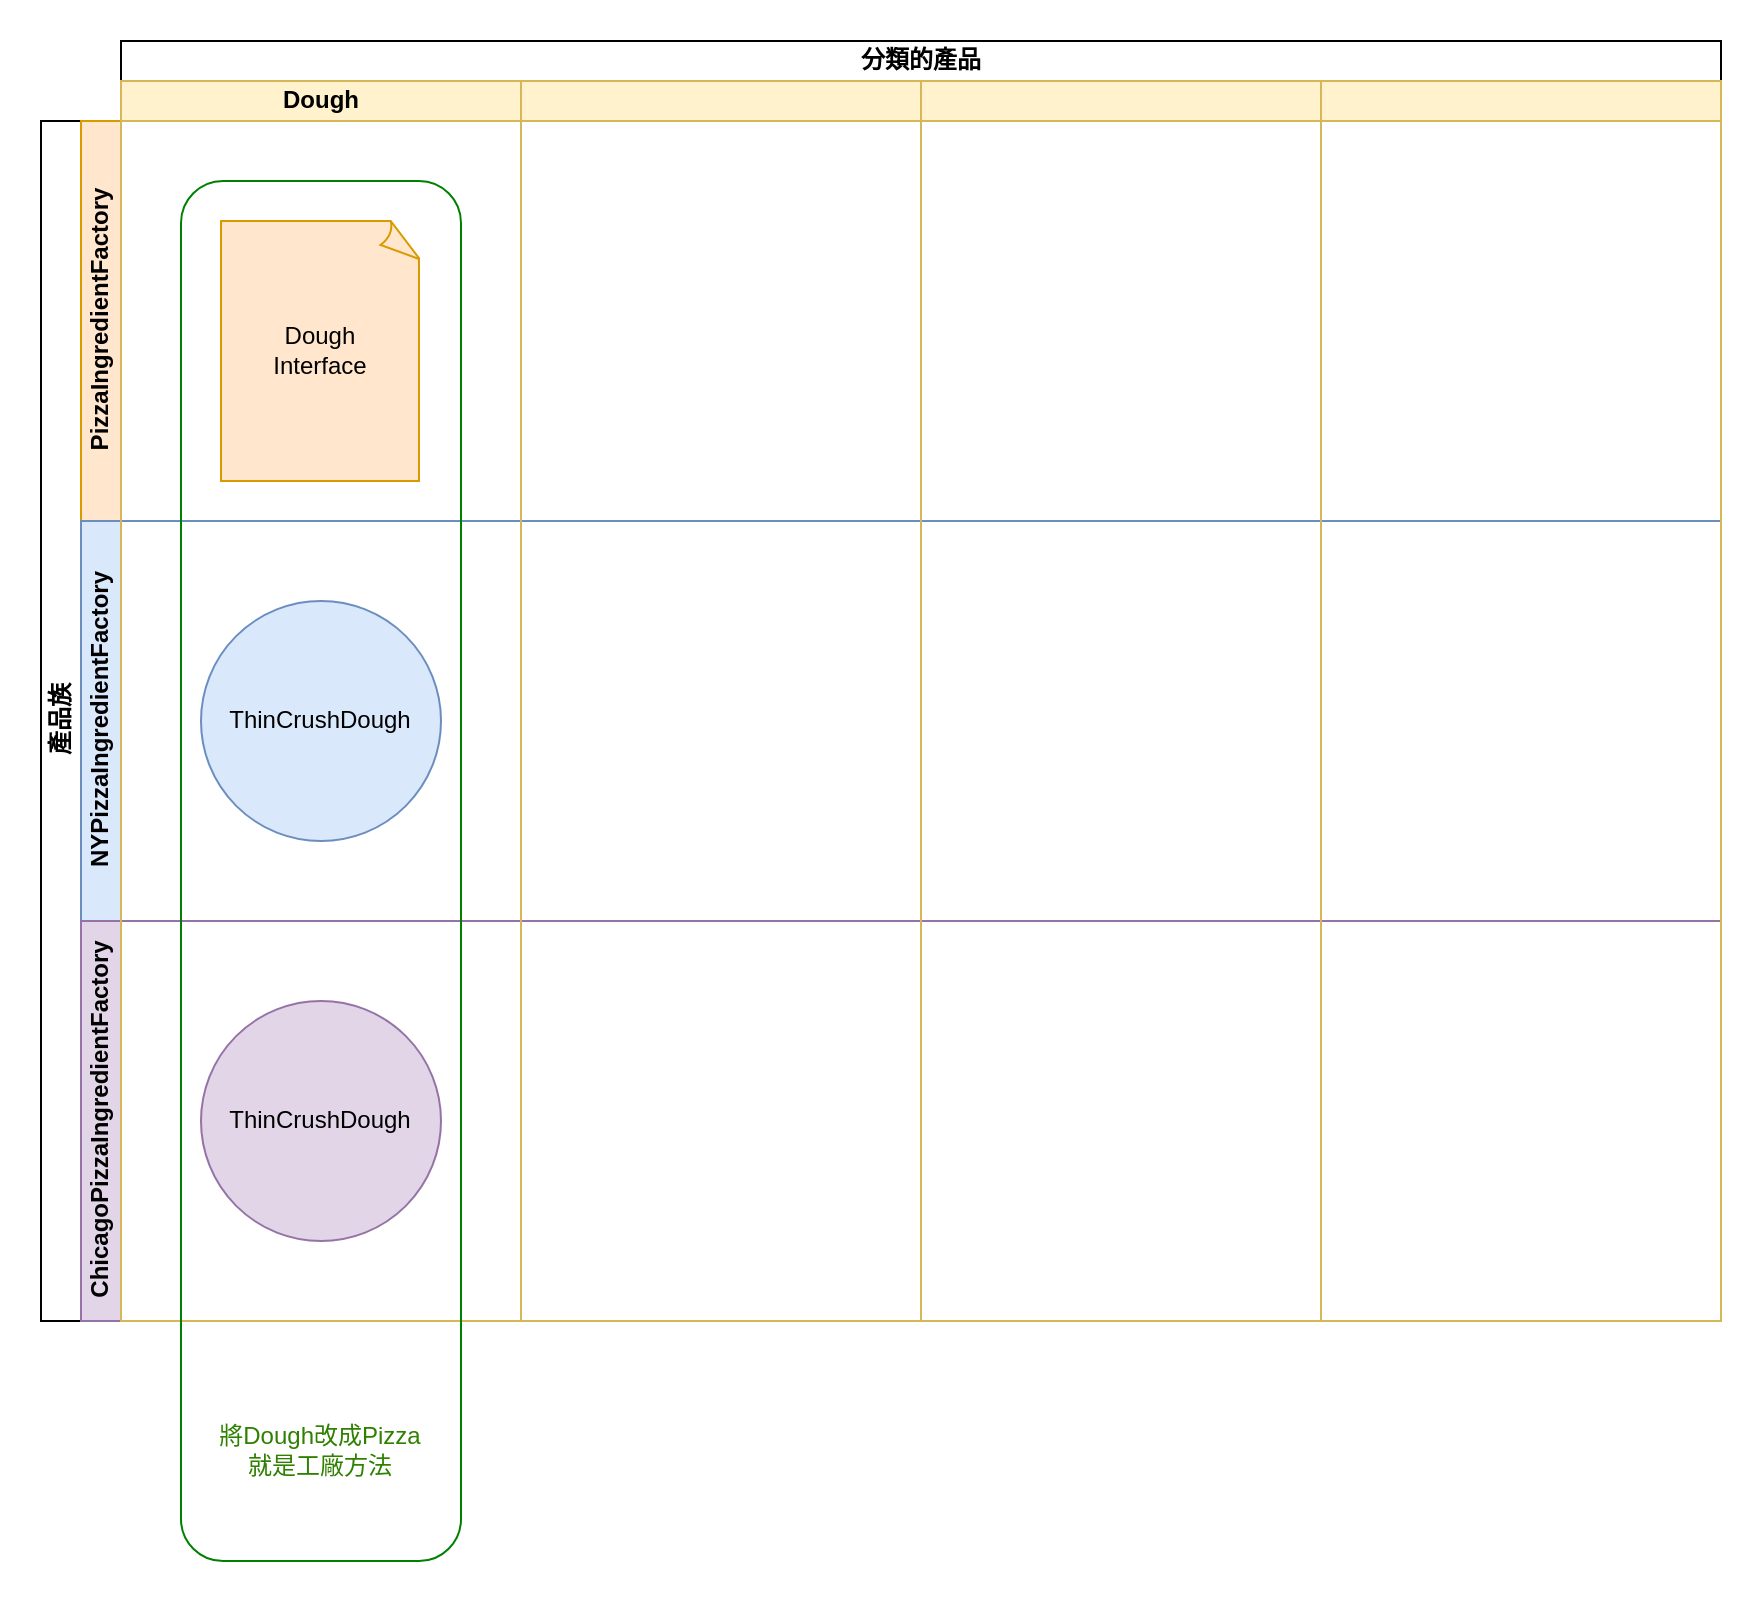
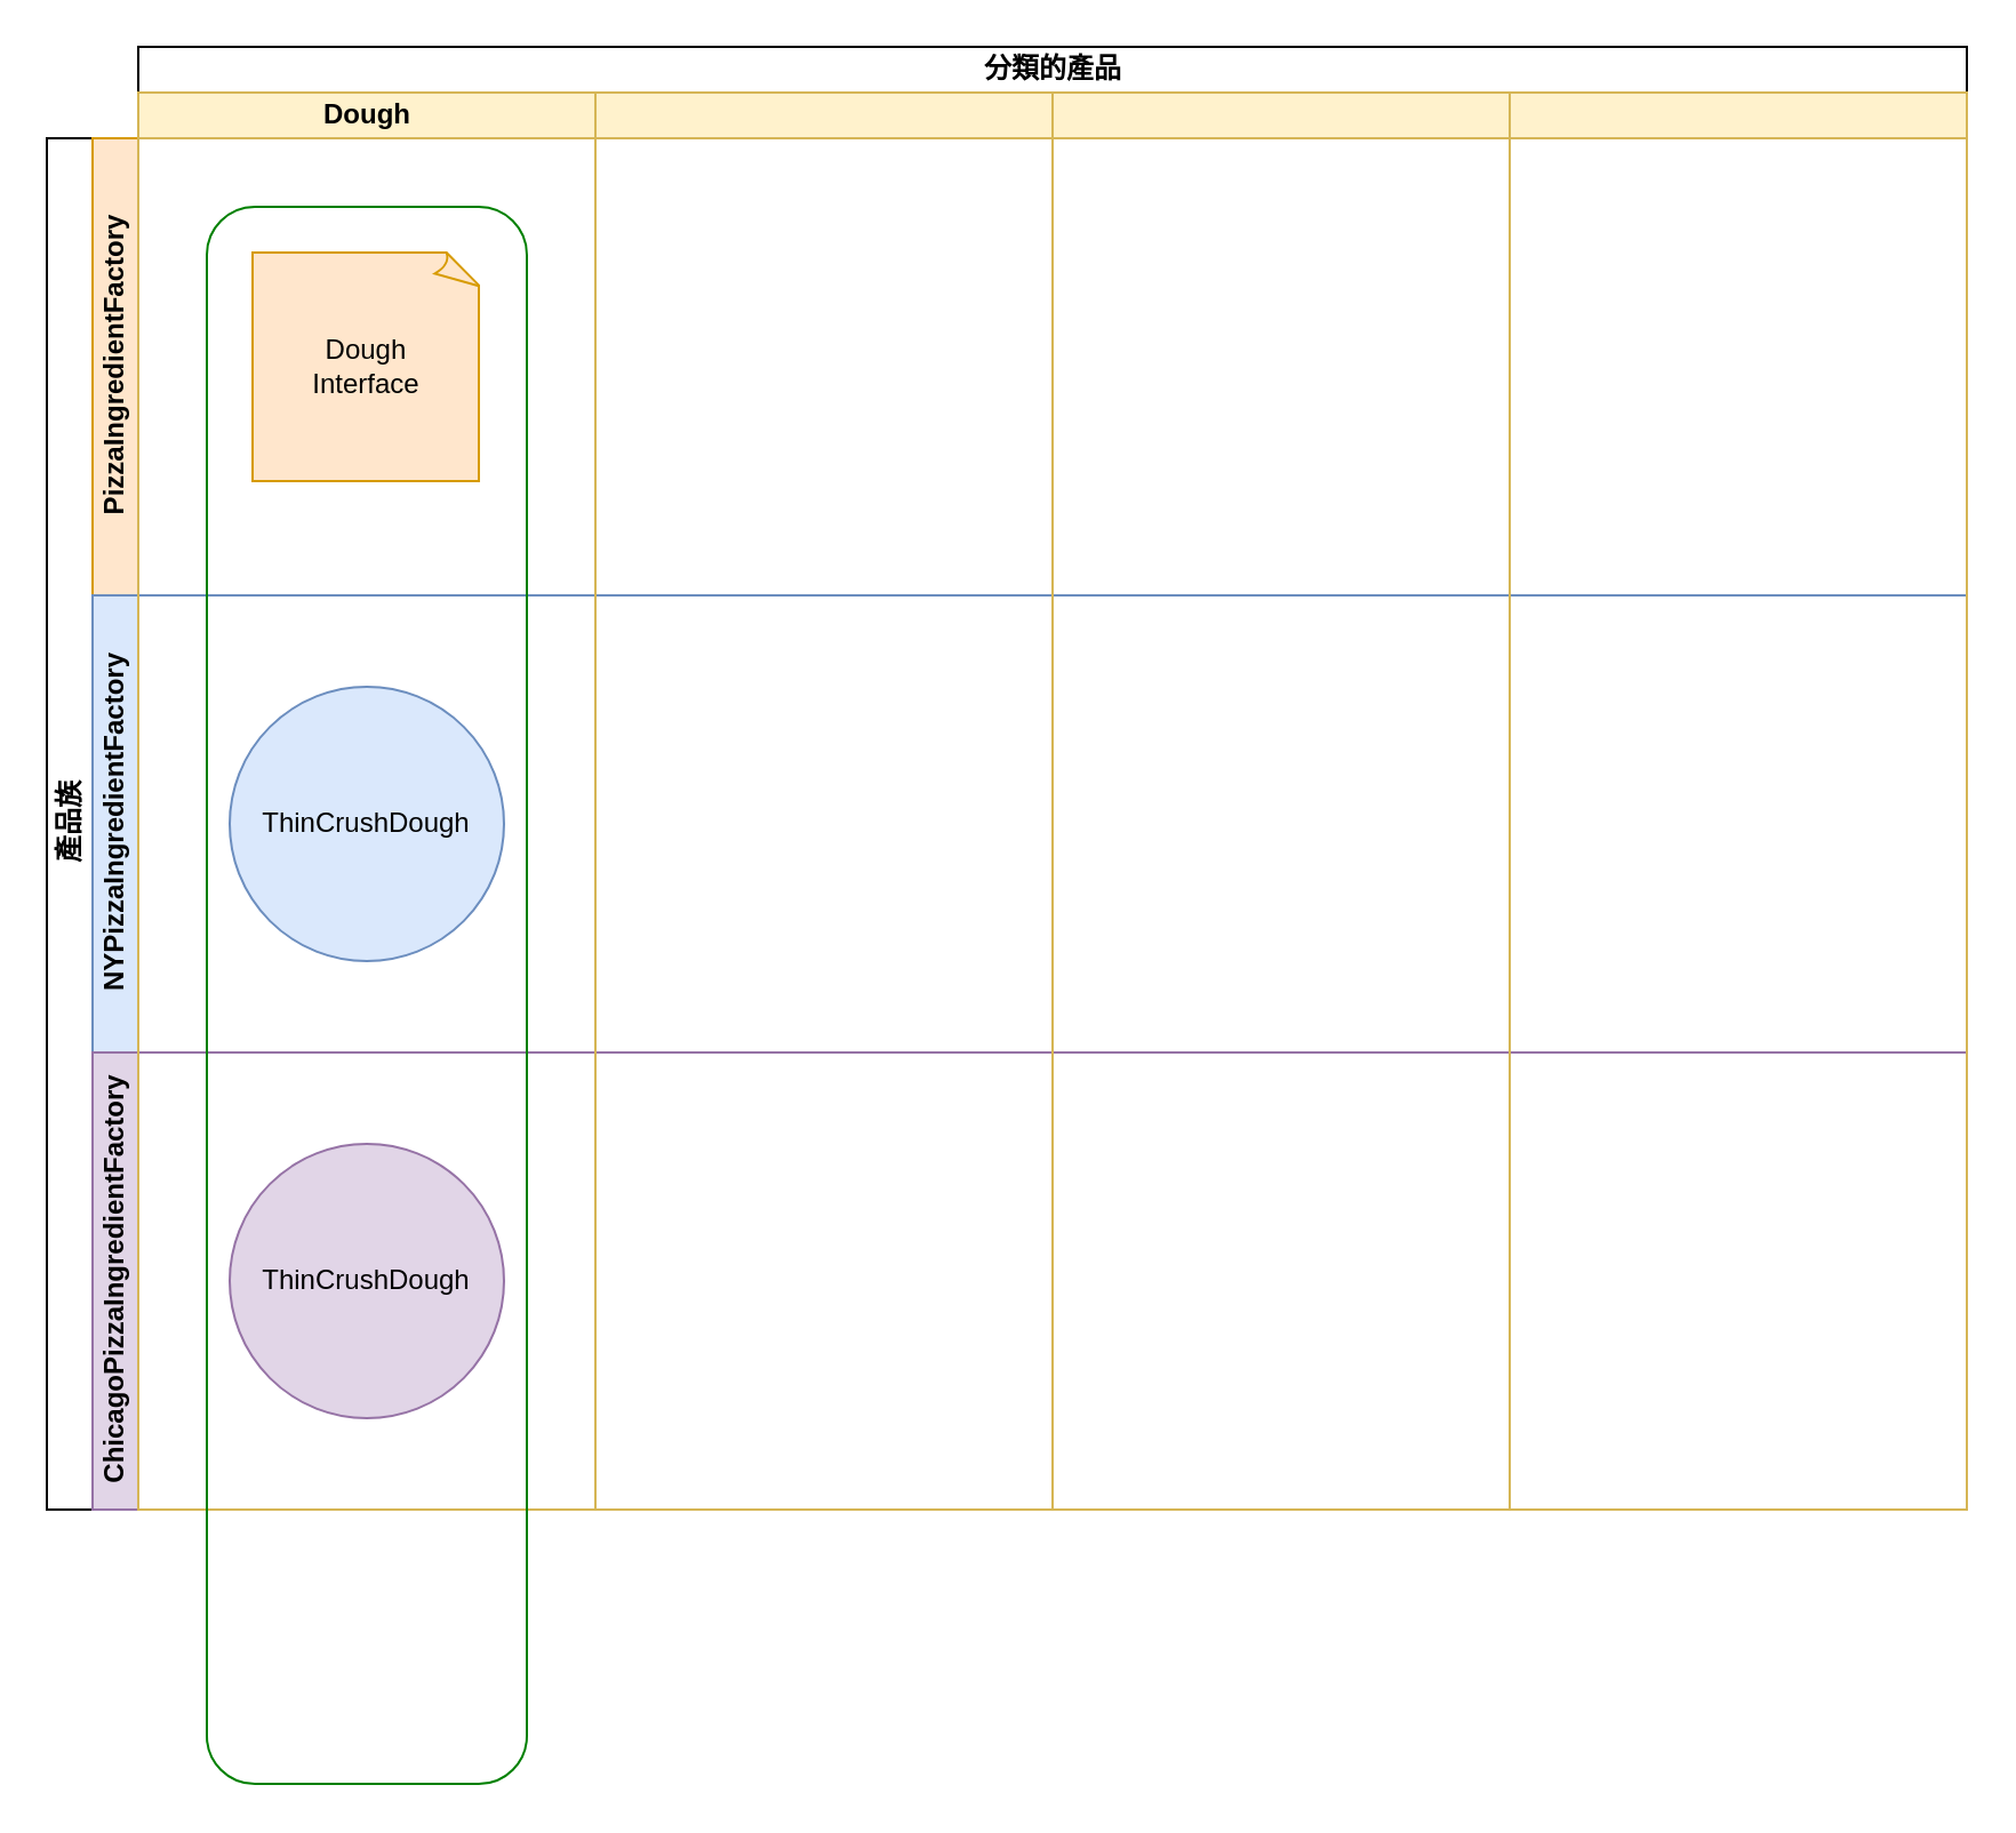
  <mxCell id="0" />
  <mxCell id="1" parent="0" />
  <mxCell id="2" value="產品族" style="swimlane;html=1;childLayout=stackLayout;resizeParent=1;resizeParentMax=0;horizontal=0;startSize=20;horizontalStack=0;" parent="1" vertex="1"><mxGeometry x="20" y="60" width="840" height="600" as="geometry" /></mxCell>
  <mxCell id="3" value="PizzaIngredientFactory" style="swimlane;html=1;startSize=20;horizontal=0;fillColor=#ffe6cc;strokeColor=#d79b00;" parent="2" vertex="1"><mxGeometry x="20" width="820" height="200" as="geometry" /></mxCell>
  <mxCell id="4" value="NYPizzaIngredientFactory" style="swimlane;html=1;startSize=20;horizontal=0;fillColor=#dae8fc;strokeColor=#6c8ebf;" vertex="1" parent="2"><mxGeometry x="20" y="200" width="820" height="200" as="geometry" /></mxCell>
  <mxCell id="5" value="ChicagoPizzaIngredientFactory" style="swimlane;html=1;startSize=20;horizontal=0;fillColor=#e1d5e7;strokeColor=#9673a6;" parent="2" vertex="1"><mxGeometry x="20" y="400" width="820" height="200" as="geometry" /></mxCell>
  <mxCell id="6" value="分類的產品" style="swimlane;childLayout=stackLayout;resizeParent=1;resizeParentMax=0;startSize=20;html=1;" vertex="1" parent="1"><mxGeometry x="60" y="20" width="800" height="640" as="geometry" /></mxCell>
  <mxCell id="7" value="Dough" style="swimlane;startSize=20;html=1;fillColor=#fff2cc;strokeColor=#d6b656;" vertex="1" parent="6"><mxGeometry y="20" width="200" height="620" as="geometry" /></mxCell>
- <mxCell id="8" value="Dough&lt;br&gt;Interface" style="whiteSpace=wrap;html=1;shape=mxgraph.basic.document;fillColor=#ffe6cc;strokeColor=#d79b00;" vertex="1" parent="7"><mxGeometry x="50" y="70" width="100" height="130" as="geometry" /></mxCell>
+ <mxCell id="8" value="Dough&lt;br&gt;Interface" style="whiteSpace=wrap;html=1;shape=mxgraph.basic.document;fillColor=#ffe6cc;strokeColor=#d79b00;" vertex="1" parent="7"><mxGeometry x="50" y="70" width="100" height="100" as="geometry" /></mxCell>
  <mxCell id="9" value="ThinCrushDough" style="ellipse;whiteSpace=wrap;html=1;aspect=fixed;fillColor=#dae8fc;strokeColor=#6c8ebf;" vertex="1" parent="7"><mxGeometry x="40" y="260" width="120" height="120" as="geometry" /></mxCell>
  <mxCell id="10" value="" style="swimlane;startSize=20;html=1;fillColor=#fff2cc;strokeColor=#d6b656;" vertex="1" parent="6"><mxGeometry x="200" y="20" width="200" height="620" as="geometry" /></mxCell>
  <mxCell id="11" value="" style="swimlane;startSize=20;html=1;fillColor=#fff2cc;strokeColor=#d6b656;" vertex="1" parent="6"><mxGeometry x="400" y="20" width="200" height="620" as="geometry" /></mxCell>
  <mxCell id="12" value="" style="swimlane;startSize=20;html=1;fillColor=#fff2cc;strokeColor=#d6b656;" vertex="1" parent="6"><mxGeometry x="600" y="20" width="200" height="620" as="geometry" /></mxCell>
  <mxCell id="13" value="ThinCrushDough" style="ellipse;whiteSpace=wrap;html=1;aspect=fixed;fillColor=#e1d5e7;strokeColor=#9673a6;" vertex="1" parent="1"><mxGeometry x="100" y="500" width="120" height="120" as="geometry" /></mxCell>
  <mxCell id="14" value="" style="rounded=1;whiteSpace=wrap;html=1;fillColor=none;strokeColor=#008000;" vertex="1" parent="1"><mxGeometry x="90" y="90" width="140" height="690" as="geometry" /></mxCell>
- <mxCell id="15" value="將Dough改成Pizza&lt;br&gt;就是工廠方法" style="text;html=1;align=center;verticalAlign=middle;whiteSpace=wrap;rounded=0;fontColor=#2f8000;" vertex="1" parent="1"><mxGeometry x="90" y="710" width="140" height="30" as="geometry" /></mxCell>
